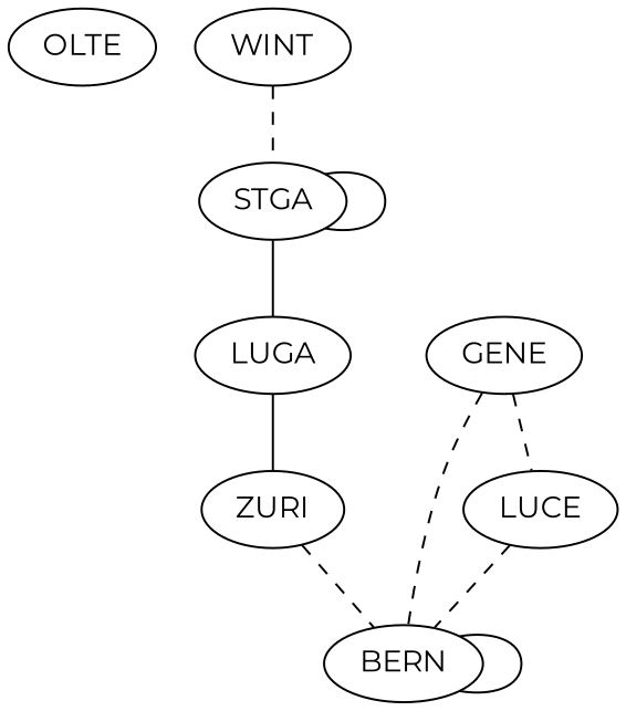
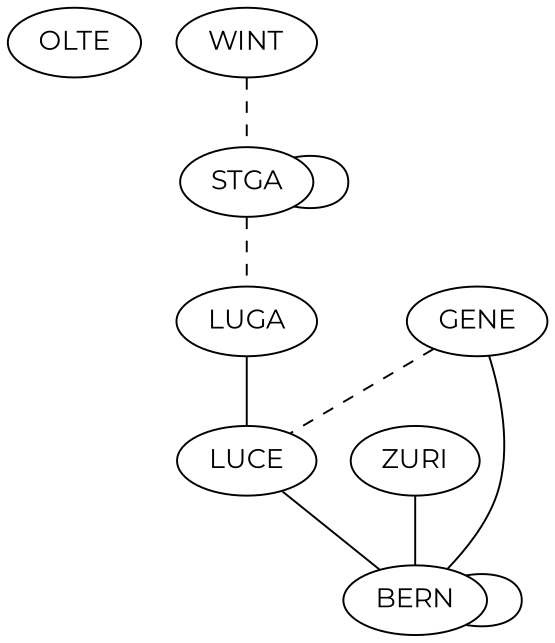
  graph {
    fontname=Montserrat
    node [fontname=Montserrat]
    edge [fontname=Montserrat]
    OLTE
    WINT
    STGA
    ZURI
    BERN
    LUGA
    LUCE
    GENE
    WINT -- STGA [style=dashed]
    STGA -- STGA
-   STGA -- LUGA
-   ZURI -- BERN [style=dashed]
+   STGA -- LUGA [style=dashed]
+   ZURI -- BERN
    BERN -- BERN
-   LUGA -- ZURI
-   LUCE -- BERN [style=dashed]
-   GENE -- BERN [style=dashed]
+   LUGA -- LUCE
+   LUCE -- BERN
+   GENE -- BERN
    GENE -- LUCE [style=dashed]
  }
